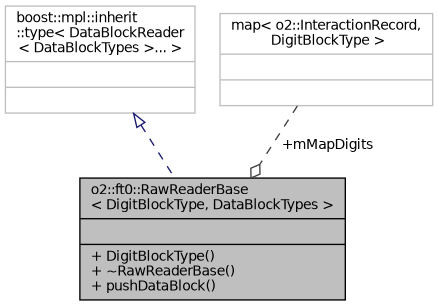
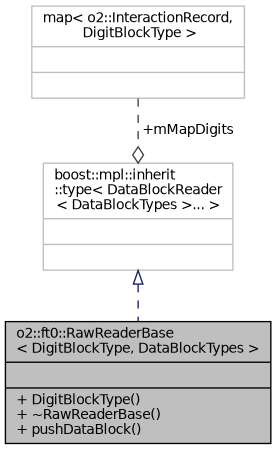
  digraph {
    node [color=grey75 fontname=Helvetica fontsize=10 shape=record]
    edge [fontname=Helvetica fontsize=10 labelfontname=Helvetica labelfontsize=10 style=dashed]
    n1 [color=black fillcolor=grey75 fontcolor=black height=0.2 label="{o2::ft0::RawReaderBase\l\< DigitBlockType, DataBlockTypes \>\n||+ DigitBlockType()\l+ ~RawReaderBase()\l+ pushDataBlock()\l}" style=filled width=0.4]
    n2 [height=0.2 label="{boost::mpl::inherit\l::type\< DataBlockReader\l\< DataBlockTypes \>... \>\n||}" width=0.4]
    n3 [height=0.2 label="{map\< o2::InteractionRecord,\l DigitBlockType \>\n||}" width=0.4]
    n2 -> n1 [arrowtail=onormal color=midnightblue dir=back]
-   n3 -> n1 [arrowhead=odiamond color=grey25 label=" +mMapDigits"]
+   n3 -> n2 [arrowhead=odiamond color=grey25 label=" +mMapDigits"]
  }
